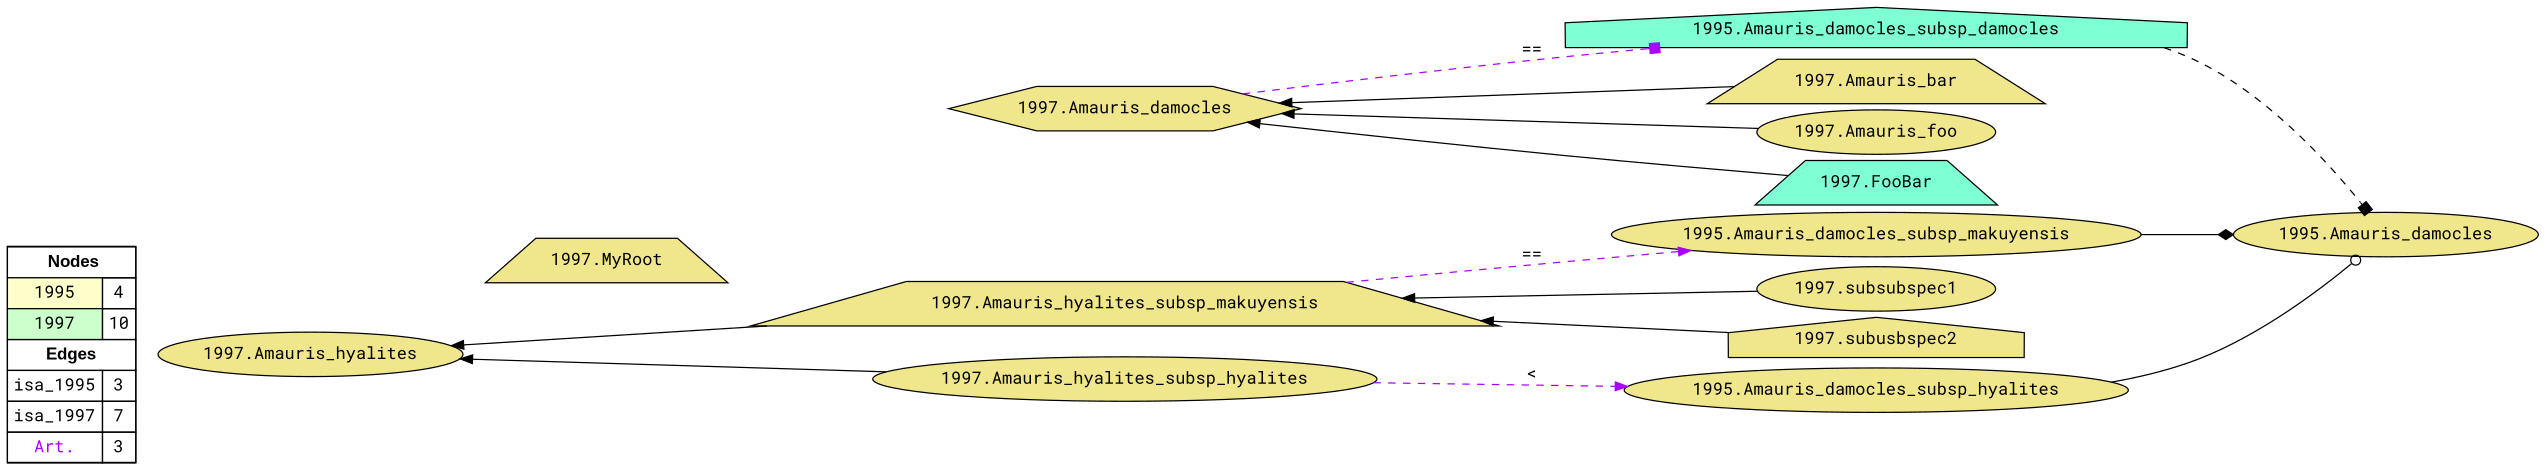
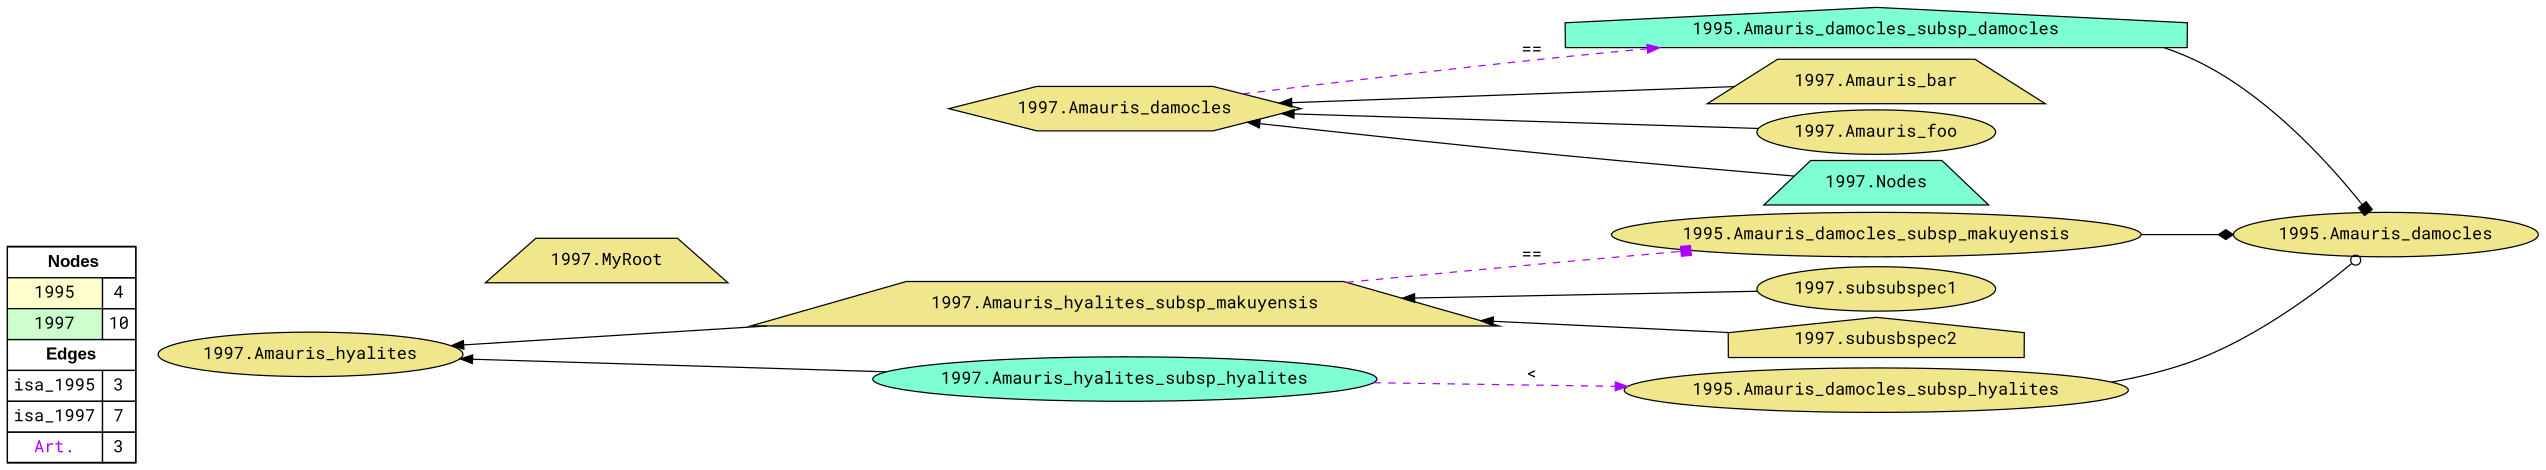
  digraph {
    fontname="Roboto Mono"
    rankdir=LR
    node [fillcolor=khaki fontname="Roboto Mono" shape=ellipse style=filled]
    edge [color="#000000" constraint=true fontname="Roboto Mono" penwidth=1 style=solid dir=back]
    n1 [fillcolor=white label=<   <TABLE BORDER="0" CELLBORDER="1" CELLSPACING="0" CELLPADDING="4">  <TR> <TD COLSPAN="2"><font face="Arial Black"> Nodes</font></TD> </TR>  <TR>   <TD bgcolor="#FFFFCC" fontname="helvetica">1995</TD>   <TD>4</TD>   </TR>  <TR>   <TD bgcolor="#CCFFCC" fontname="helvetica">1997</TD>   <TD>10</TD>   </TR>  <TR> <TD COLSPAN="2"><font face = "Arial Black"> Edges </font></TD> </TR>  <TR>   <TD><font color ="#000000">isa_1995</font></TD>   <TD>3</TD>   </TR>  <TR>   <TD><font color ="#000000">isa_1997</font></TD>   <TD>7</TD>   </TR>  <TR>   <TD><font color ="#AA00FF">Art.</font></TD>   <TD>3</TD>   </TR>  </TABLE>   > margin=0 shape=box]
    "1995.Amauris_damocles_subsp_makuyensis"
    "1995.Amauris_damocles"
    "1995.Amauris_damocles_subsp_damocles" [fillcolor=aquamarine shape=house]
    "1995.Amauris_damocles_subsp_hyalites"
    "1997.Amauris_hyalites_subsp_makuyensis" [shape=trapezium]
    "1997.subsubspec1"
    "1997.subusbspec2" [shape=house]
    "1997.MyRoot" [shape=trapezium]
    "1997.Amauris_hyalites"
-   "1997.Amauris_hyalites_subsp_hyalites"
+   "1997.Amauris_hyalites_subsp_hyalites" [fillcolor=aquamarine]
    "1997.Amauris_damocles" [shape=hexagon]
    "1997.Amauris_bar" [shape=trapezium]
    "1997.Amauris_foo"
-   "1997.FooBar" [fillcolor=aquamarine shape=trapezium]
+   "1997.FooBar" [fillcolor=aquamarine shape=trapezium label="1997.Nodes"]
    subgraph sub_1 {
      rank=source
      n1
    }
    "1995.Amauris_damocles_subsp_makuyensis" -> "1995.Amauris_damocles" [arrowhead=diamond dir=""]
-   "1995.Amauris_damocles_subsp_damocles" -> "1995.Amauris_damocles" [arrowhead=box style=dashed dir=""]
+   "1995.Amauris_damocles_subsp_damocles" -> "1995.Amauris_damocles" [arrowhead=box dir=""]
    "1995.Amauris_damocles_subsp_hyalites" -> "1995.Amauris_damocles" [arrowhead=odot dir=""]
-   "1997.Amauris_hyalites_subsp_makuyensis" -> "1995.Amauris_damocles_subsp_makuyensis" [arrowhead=normal color="#AA00FF" label="==" style=dashed dir=""]
+   "1997.Amauris_hyalites_subsp_makuyensis" -> "1995.Amauris_damocles_subsp_makuyensis" [arrowhead=box color="#AA00FF" label="==" style=dashed dir=""]
    "1997.Amauris_hyalites_subsp_makuyensis" -> "1997.subsubspec1"
    "1997.Amauris_hyalites_subsp_makuyensis" -> "1997.subusbspec2"
    "1997.Amauris_hyalites" -> "1997.Amauris_hyalites_subsp_makuyensis"
    "1997.Amauris_hyalites" -> "1997.Amauris_hyalites_subsp_hyalites"
    "1997.Amauris_hyalites_subsp_hyalites" -> "1995.Amauris_damocles_subsp_hyalites" [arrowhead=normal color="#AA00FF" label="<" style=dashed dir=""]
-   "1997.Amauris_damocles" -> "1995.Amauris_damocles_subsp_damocles" [arrowhead=box color="#AA00FF" label="==" style=dashed dir=""]
+   "1997.Amauris_damocles" -> "1995.Amauris_damocles_subsp_damocles" [arrowhead=normal color="#AA00FF" label="==" style=dashed dir=""]
    "1997.Amauris_damocles" -> "1997.Amauris_bar"
    "1997.Amauris_damocles" -> "1997.Amauris_foo"
    "1997.Amauris_damocles" -> "1997.FooBar"
  }
